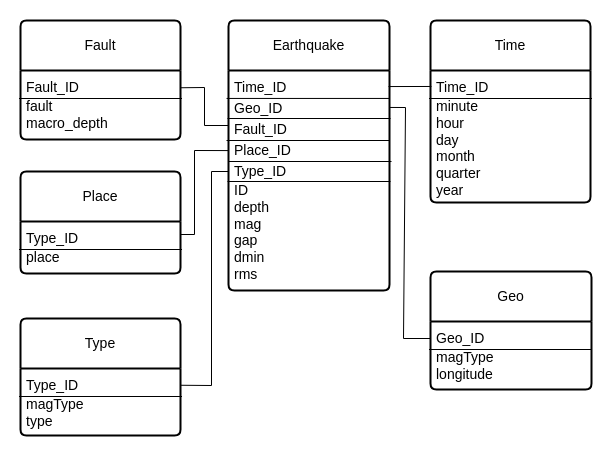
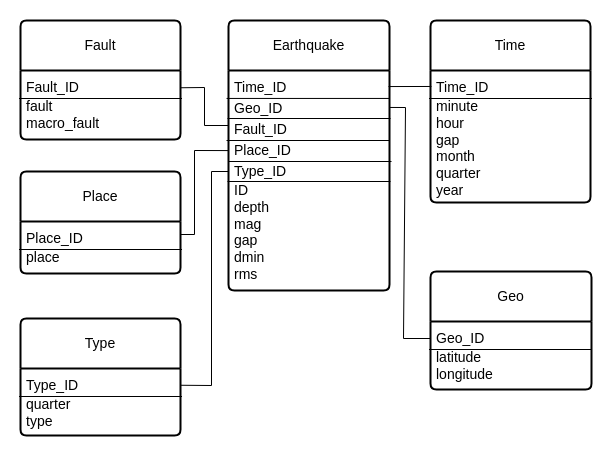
  <mxCell id="0" />
  <mxCell id="1" parent="0" />
  <mxCell id="2" value="Earthquake" style="swimlane;childLayout=stackLayout;horizontal=1;startSize=50;horizontalStack=0;rounded=1;fontSize=14;fontStyle=0;strokeWidth=2;resizeParent=0;resizeLast=1;shadow=0;dashed=0;align=center;arcSize=4;whiteSpace=wrap;html=1;" vertex="1" parent="1"><mxGeometry x="228" y="20" width="161" height="270" as="geometry" /></mxCell>
  <mxCell id="3" value="" style="endArrow=none;html=1;rounded=0;entryX=1;entryY=0.127;entryDx=0;entryDy=0;entryPerimeter=0;exitX=-0.012;exitY=0.127;exitDx=0;exitDy=0;exitPerimeter=0;" edge="1" parent="2" source="7" target="7"><mxGeometry width="50" height="50" relative="1" as="geometry"><mxPoint x="-2" y="78" as="sourcePoint" /><mxPoint x="156" y="78" as="targetPoint" /></mxGeometry></mxCell>
  <mxCell id="4" value="" style="endArrow=none;html=1;rounded=0;entryX=1;entryY=0.127;entryDx=0;entryDy=0;entryPerimeter=0;exitX=-0.012;exitY=0.127;exitDx=0;exitDy=0;exitPerimeter=0;" edge="1" parent="2"><mxGeometry width="50" height="50" relative="1" as="geometry"><mxPoint x="-1" y="98" as="sourcePoint" /><mxPoint x="162" y="98" as="targetPoint" /></mxGeometry></mxCell>
  <mxCell id="5" value="" style="endArrow=none;html=1;rounded=0;entryX=1;entryY=0.127;entryDx=0;entryDy=0;entryPerimeter=0;exitX=-0.012;exitY=0.127;exitDx=0;exitDy=0;exitPerimeter=0;" edge="1" parent="2"><mxGeometry width="50" height="50" relative="1" as="geometry"><mxPoint x="-2" y="120" as="sourcePoint" /><mxPoint x="161" y="120" as="targetPoint" /></mxGeometry></mxCell>
  <mxCell id="6" value="" style="endArrow=none;html=1;rounded=0;entryX=1;entryY=0.127;entryDx=0;entryDy=0;entryPerimeter=0;exitX=-0.012;exitY=0.127;exitDx=0;exitDy=0;exitPerimeter=0;" edge="1" parent="2"><mxGeometry width="50" height="50" relative="1" as="geometry"><mxPoint y="141" as="sourcePoint" /><mxPoint x="163" y="141" as="targetPoint" /></mxGeometry></mxCell>
  <mxCell id="7" value="&lt;div&gt;&lt;font style=&quot;font-size: 14px; line-height: 150%;&quot;&gt;Time_ID&lt;/font&gt;&lt;div&gt;&lt;span style=&quot;font-size: 14px; line-height: 150%;&quot;&gt;Geo_ID&lt;/span&gt;&lt;/div&gt;&lt;div&gt;&lt;span style=&quot;font-size: 14px; line-height: 150%;&quot;&gt;Fault_ID&lt;/span&gt;&lt;/div&gt;&lt;div&gt;&lt;span style=&quot;font-size: 14px; line-height: 150%;&quot;&gt;Place_ID&lt;/span&gt;&lt;/div&gt;&lt;div&gt;&lt;span style=&quot;font-size: 14px; line-height: 150%;&quot;&gt;Type_ID&lt;/span&gt;&lt;/div&gt;&lt;div&gt;&lt;span style=&quot;font-size: 14px; line-height: 120%;&quot;&gt;ID&lt;/span&gt;&lt;/div&gt;&lt;div&gt;&lt;span style=&quot;font-size: 14px; line-height: 120%;&quot;&gt;depth&lt;/span&gt;&lt;/div&gt;&lt;div&gt;&lt;span style=&quot;font-size: 14px; line-height: 120%;&quot;&gt;mag&lt;/span&gt;&lt;/div&gt;&lt;div&gt;&lt;span style=&quot;font-size: 14px; line-height: 120%;&quot;&gt;gap&lt;/span&gt;&lt;/div&gt;&lt;div&gt;&lt;span style=&quot;font-size: 14px; line-height: 120%;&quot;&gt;dmin&lt;/span&gt;&lt;/div&gt;&lt;div&gt;&lt;span style=&quot;font-size: 14px; line-height: 120%;&quot;&gt;rms&lt;/span&gt;&lt;/div&gt;&lt;/div&gt;" style="align=left;strokeColor=none;fillColor=none;spacingLeft=4;spacingRight=4;fontSize=12;verticalAlign=top;resizable=0;rotatable=0;part=1;html=1;whiteSpace=wrap;" vertex="1" parent="2"><mxGeometry y="50" width="161" height="220" as="geometry" /></mxCell>
  <mxCell id="8" value="" style="endArrow=none;html=1;rounded=0;entryX=1;entryY=0.127;entryDx=0;entryDy=0;entryPerimeter=0;exitX=-0.012;exitY=0.127;exitDx=0;exitDy=0;exitPerimeter=0;" edge="1" parent="2"><mxGeometry width="50" height="50" relative="1" as="geometry"><mxPoint x="-1" y="161" as="sourcePoint" /><mxPoint x="162" y="161" as="targetPoint" /></mxGeometry></mxCell>
  <mxCell id="9" value="Time" style="swimlane;childLayout=stackLayout;horizontal=1;startSize=50;horizontalStack=0;rounded=1;fontSize=14;fontStyle=0;strokeWidth=2;resizeParent=0;resizeLast=1;shadow=0;dashed=0;align=center;arcSize=4;whiteSpace=wrap;html=1;" vertex="1" parent="1"><mxGeometry x="430" y="20" width="160" height="182" as="geometry" /></mxCell>
  <mxCell id="10" value="" style="endArrow=none;html=1;rounded=0;entryX=1;entryY=0.127;entryDx=0;entryDy=0;entryPerimeter=0;exitX=-0.012;exitY=0.127;exitDx=0;exitDy=0;exitPerimeter=0;" edge="1" parent="9"><mxGeometry width="50" height="50" relative="1" as="geometry"><mxPoint x="-1.5" y="78" as="sourcePoint" /><mxPoint x="161.5" y="78" as="targetPoint" /></mxGeometry></mxCell>
- <mxCell id="11" value="&lt;div&gt;&lt;font style=&quot;font-size: 14px; line-height: 150%;&quot;&gt;Time_ID&lt;/font&gt;&lt;div&gt;&lt;font style=&quot;font-size: 14px; line-height: 120%;&quot;&gt;minute&lt;/font&gt;&lt;/div&gt;&lt;div&gt;&lt;font style=&quot;font-size: 14px; line-height: 120%;&quot;&gt;hour&lt;/font&gt;&lt;/div&gt;&lt;div&gt;&lt;font style=&quot;font-size: 14px; line-height: 120%;&quot;&gt;day&lt;/font&gt;&lt;/div&gt;&lt;div&gt;&lt;font style=&quot;font-size: 14px; line-height: 120%;&quot;&gt;month&lt;/font&gt;&lt;/div&gt;&lt;div&gt;&lt;font style=&quot;font-size: 14px; line-height: 120%;&quot;&gt;quarter&lt;/font&gt;&lt;/div&gt;&lt;div&gt;&lt;font style=&quot;font-size: 14px; line-height: 120%;&quot;&gt;year&lt;/font&gt;&lt;/div&gt;&lt;/div&gt;" style="align=left;strokeColor=none;fillColor=none;spacingLeft=4;spacingRight=4;fontSize=12;verticalAlign=top;resizable=0;rotatable=0;part=1;html=1;whiteSpace=wrap;" vertex="1" parent="9"><mxGeometry y="50" width="160" height="132" as="geometry" /></mxCell>
+ <mxCell id="11" value="&lt;div&gt;&lt;font style=&quot;font-size: 14px; line-height: 150%;&quot;&gt;Time_ID&lt;/font&gt;&lt;div&gt;&lt;font style=&quot;font-size: 14px; line-height: 120%;&quot;&gt;minute&lt;/font&gt;&lt;/div&gt;&lt;div&gt;&lt;font style=&quot;font-size: 14px; line-height: 120%;&quot;&gt;hour&lt;/font&gt;&lt;/div&gt;&lt;div&gt;&lt;font style=&quot;font-size: 14px; line-height: 120%;&quot;&gt;gap&lt;/font&gt;&lt;/div&gt;&lt;div&gt;&lt;font style=&quot;font-size: 14px; line-height: 120%;&quot;&gt;month&lt;/font&gt;&lt;/div&gt;&lt;div&gt;&lt;font style=&quot;font-size: 14px; line-height: 120%;&quot;&gt;quarter&lt;/font&gt;&lt;/div&gt;&lt;div&gt;&lt;font style=&quot;font-size: 14px; line-height: 120%;&quot;&gt;year&lt;/font&gt;&lt;/div&gt;&lt;/div&gt;" style="align=left;strokeColor=none;fillColor=none;spacingLeft=4;spacingRight=4;fontSize=12;verticalAlign=top;resizable=0;rotatable=0;part=1;html=1;whiteSpace=wrap;" vertex="1" parent="9"><mxGeometry y="50" width="160" height="132" as="geometry" /></mxCell>
  <mxCell id="12" value="Geo" style="swimlane;childLayout=stackLayout;horizontal=1;startSize=50;horizontalStack=0;rounded=1;fontSize=14;fontStyle=0;strokeWidth=2;resizeParent=0;resizeLast=1;shadow=0;dashed=0;align=center;arcSize=4;whiteSpace=wrap;html=1;" vertex="1" parent="1"><mxGeometry x="430" y="271" width="161" height="118" as="geometry" /></mxCell>
  <mxCell id="13" value="" style="endArrow=none;html=1;rounded=0;entryX=1;entryY=0.127;entryDx=0;entryDy=0;entryPerimeter=0;exitX=-0.012;exitY=0.127;exitDx=0;exitDy=0;exitPerimeter=0;" edge="1" parent="12"><mxGeometry width="50" height="50" relative="1" as="geometry"><mxPoint x="-1.5" y="78" as="sourcePoint" /><mxPoint x="161.5" y="78" as="targetPoint" /></mxGeometry></mxCell>
- <mxCell id="14" value="&lt;div&gt;&lt;font style=&quot;font-size: 14px; line-height: 150%;&quot;&gt;Geo_ID&lt;/font&gt;&lt;div&gt;&lt;span style=&quot;font-size: 14px;&quot;&gt;magType&lt;/span&gt;&lt;/div&gt;&lt;/div&gt;&lt;div&gt;&lt;span style=&quot;font-size: 14px;&quot;&gt;longitude&lt;/span&gt;&lt;/div&gt;" style="align=left;strokeColor=none;fillColor=none;spacingLeft=4;spacingRight=4;fontSize=12;verticalAlign=top;resizable=0;rotatable=0;part=1;html=1;whiteSpace=wrap;" vertex="1" parent="12"><mxGeometry y="50" width="161" height="68" as="geometry" /></mxCell>
+ <mxCell id="14" value="&lt;div&gt;&lt;font style=&quot;font-size: 14px; line-height: 150%;&quot;&gt;Geo_ID&lt;/font&gt;&lt;div&gt;&lt;span style=&quot;font-size: 14px;&quot;&gt;latitude&lt;/span&gt;&lt;/div&gt;&lt;/div&gt;&lt;div&gt;&lt;span style=&quot;font-size: 14px;&quot;&gt;longitude&lt;/span&gt;&lt;/div&gt;" style="align=left;strokeColor=none;fillColor=none;spacingLeft=4;spacingRight=4;fontSize=12;verticalAlign=top;resizable=0;rotatable=0;part=1;html=1;whiteSpace=wrap;" vertex="1" parent="12"><mxGeometry y="50" width="161" height="68" as="geometry" /></mxCell>
  <mxCell id="15" value="Fault" style="swimlane;childLayout=stackLayout;horizontal=1;startSize=50;horizontalStack=0;rounded=1;fontSize=14;fontStyle=0;strokeWidth=2;resizeParent=0;resizeLast=1;shadow=0;dashed=0;align=center;arcSize=4;whiteSpace=wrap;html=1;" vertex="1" parent="1"><mxGeometry x="20" y="20" width="160" height="119" as="geometry" /></mxCell>
  <mxCell id="16" value="" style="endArrow=none;html=1;rounded=0;entryX=1;entryY=0.127;entryDx=0;entryDy=0;entryPerimeter=0;exitX=-0.012;exitY=0.127;exitDx=0;exitDy=0;exitPerimeter=0;" edge="1" parent="15"><mxGeometry width="50" height="50" relative="1" as="geometry"><mxPoint x="-1.5" y="78" as="sourcePoint" /><mxPoint x="161.5" y="78" as="targetPoint" /></mxGeometry></mxCell>
- <mxCell id="17" value="&lt;div&gt;&lt;font style=&quot;font-size: 14px; line-height: 150%;&quot;&gt;Fault_ID&lt;/font&gt;&lt;div&gt;&lt;span style=&quot;font-size: 14px;&quot;&gt;fault&lt;/span&gt;&lt;/div&gt;&lt;/div&gt;&lt;div&gt;&lt;span style=&quot;font-size: 14px;&quot;&gt;macro_depth&lt;/span&gt;&lt;/div&gt;" style="align=left;strokeColor=none;fillColor=none;spacingLeft=4;spacingRight=4;fontSize=12;verticalAlign=top;resizable=0;rotatable=0;part=1;html=1;whiteSpace=wrap;" vertex="1" parent="15"><mxGeometry y="50" width="160" height="69" as="geometry" /></mxCell>
+ <mxCell id="17" value="&lt;div&gt;&lt;font style=&quot;font-size: 14px; line-height: 150%;&quot;&gt;Fault_ID&lt;/font&gt;&lt;div&gt;&lt;span style=&quot;font-size: 14px;&quot;&gt;fault&lt;/span&gt;&lt;/div&gt;&lt;/div&gt;&lt;div&gt;&lt;span style=&quot;font-size: 14px;&quot;&gt;macro_fault&lt;/span&gt;&lt;/div&gt;" style="align=left;strokeColor=none;fillColor=none;spacingLeft=4;spacingRight=4;fontSize=12;verticalAlign=top;resizable=0;rotatable=0;part=1;html=1;whiteSpace=wrap;" vertex="1" parent="15"><mxGeometry y="50" width="160" height="69" as="geometry" /></mxCell>
  <mxCell id="18" value="Type" style="swimlane;childLayout=stackLayout;horizontal=1;startSize=50;horizontalStack=0;rounded=1;fontSize=14;fontStyle=0;strokeWidth=2;resizeParent=0;resizeLast=1;shadow=0;dashed=0;align=center;arcSize=4;whiteSpace=wrap;html=1;" vertex="1" parent="1"><mxGeometry x="20" y="318" width="160" height="117" as="geometry" /></mxCell>
  <mxCell id="19" value="" style="endArrow=none;html=1;rounded=0;entryX=1;entryY=0.127;entryDx=0;entryDy=0;entryPerimeter=0;exitX=-0.012;exitY=0.127;exitDx=0;exitDy=0;exitPerimeter=0;" edge="1" parent="18"><mxGeometry width="50" height="50" relative="1" as="geometry"><mxPoint x="-1.5" y="78" as="sourcePoint" /><mxPoint x="161.5" y="78" as="targetPoint" /></mxGeometry></mxCell>
- <mxCell id="20" value="&lt;div&gt;&lt;font style=&quot;font-size: 14px; line-height: 150%;&quot;&gt;Type_ID&lt;/font&gt;&lt;div&gt;&lt;span style=&quot;font-size: 14px;&quot;&gt;magType&lt;/span&gt;&lt;/div&gt;&lt;/div&gt;&lt;div&gt;&lt;span style=&quot;font-size: 14px;&quot;&gt;type&lt;/span&gt;&lt;/div&gt;" style="align=left;strokeColor=none;fillColor=none;spacingLeft=4;spacingRight=4;fontSize=12;verticalAlign=top;resizable=0;rotatable=0;part=1;html=1;whiteSpace=wrap;" vertex="1" parent="18"><mxGeometry y="50" width="160" height="67" as="geometry" /></mxCell>
+ <mxCell id="20" value="&lt;div&gt;&lt;font style=&quot;font-size: 14px; line-height: 150%;&quot;&gt;Type_ID&lt;/font&gt;&lt;div&gt;&lt;span style=&quot;font-size: 14px;&quot;&gt;quarter&lt;/span&gt;&lt;/div&gt;&lt;/div&gt;&lt;div&gt;&lt;span style=&quot;font-size: 14px;&quot;&gt;type&lt;/span&gt;&lt;/div&gt;" style="align=left;strokeColor=none;fillColor=none;spacingLeft=4;spacingRight=4;fontSize=12;verticalAlign=top;resizable=0;rotatable=0;part=1;html=1;whiteSpace=wrap;" vertex="1" parent="18"><mxGeometry y="50" width="160" height="67" as="geometry" /></mxCell>
  <mxCell id="21" value="Place" style="swimlane;childLayout=stackLayout;horizontal=1;startSize=50;horizontalStack=0;rounded=1;fontSize=14;fontStyle=0;strokeWidth=2;resizeParent=0;resizeLast=1;shadow=0;dashed=0;align=center;arcSize=4;whiteSpace=wrap;html=1;" vertex="1" parent="1"><mxGeometry x="20" y="171" width="160" height="102" as="geometry" /></mxCell>
  <mxCell id="22" value="" style="endArrow=none;html=1;rounded=0;entryX=1;entryY=0.127;entryDx=0;entryDy=0;entryPerimeter=0;exitX=-0.012;exitY=0.127;exitDx=0;exitDy=0;exitPerimeter=0;" edge="1" parent="21"><mxGeometry width="50" height="50" relative="1" as="geometry"><mxPoint x="-1.5" y="78" as="sourcePoint" /><mxPoint x="161.5" y="78" as="targetPoint" /></mxGeometry></mxCell>
- <mxCell id="23" value="&lt;div&gt;&lt;font style=&quot;font-size: 14px; line-height: 150%;&quot;&gt;Type_ID&lt;/font&gt;&lt;div&gt;&lt;span style=&quot;font-size: 14px;&quot;&gt;place&lt;/span&gt;&lt;/div&gt;&lt;/div&gt;" style="align=left;strokeColor=none;fillColor=none;spacingLeft=4;spacingRight=4;fontSize=12;verticalAlign=top;resizable=0;rotatable=0;part=1;html=1;whiteSpace=wrap;" vertex="1" parent="21"><mxGeometry y="50" width="160" height="52" as="geometry" /></mxCell>
+ <mxCell id="23" value="&lt;div&gt;&lt;font style=&quot;font-size: 14px; line-height: 150%;&quot;&gt;Place_ID&lt;/font&gt;&lt;div&gt;&lt;span style=&quot;font-size: 14px;&quot;&gt;place&lt;/span&gt;&lt;/div&gt;&lt;/div&gt;" style="align=left;strokeColor=none;fillColor=none;spacingLeft=4;spacingRight=4;fontSize=12;verticalAlign=top;resizable=0;rotatable=0;part=1;html=1;whiteSpace=wrap;" vertex="1" parent="21"><mxGeometry y="50" width="160" height="52" as="geometry" /></mxCell>
  <mxCell id="24" value="" style="endArrow=none;html=1;rounded=0;entryX=0.006;entryY=0.121;entryDx=0;entryDy=0;entryPerimeter=0;exitX=0.994;exitY=0.073;exitDx=0;exitDy=0;exitPerimeter=0;" edge="1" parent="1" source="7" target="11"><mxGeometry width="50" height="50" relative="1" as="geometry"><mxPoint x="241" y="279" as="sourcePoint" /><mxPoint x="291" y="229" as="targetPoint" /></mxGeometry></mxCell>
  <mxCell id="25" value="" style="endArrow=none;html=1;rounded=0;exitX=1;exitY=0.168;exitDx=0;exitDy=0;exitPerimeter=0;entryX=0;entryY=0.25;entryDx=0;entryDy=0;" edge="1" parent="1" source="7" target="14"><mxGeometry width="50" height="50" relative="1" as="geometry"><mxPoint x="421" y="186" as="sourcePoint" /><mxPoint x="409" y="335" as="targetPoint" /><Array as="points"><mxPoint x="405" y="107" /><mxPoint x="403" y="338" /></Array></mxGeometry></mxCell>
  <mxCell id="26" value="" style="endArrow=none;html=1;rounded=0;entryX=0;entryY=0.25;entryDx=0;entryDy=0;exitX=1;exitY=0.25;exitDx=0;exitDy=0;" edge="1" parent="1" source="17" target="7"><mxGeometry width="50" height="50" relative="1" as="geometry"><mxPoint x="194" y="276" as="sourcePoint" /><mxPoint x="237" y="276" as="targetPoint" /><Array as="points"><mxPoint x="204" y="87" /><mxPoint x="204" y="125" /></Array></mxGeometry></mxCell>
  <mxCell id="27" value="" style="endArrow=none;html=1;rounded=0;entryX=0;entryY=0.364;entryDx=0;entryDy=0;entryPerimeter=0;exitX=1;exitY=0.25;exitDx=0;exitDy=0;" edge="1" parent="1" source="23" target="7"><mxGeometry width="50" height="50" relative="1" as="geometry"><mxPoint x="105" y="374" as="sourcePoint" /><mxPoint x="148" y="374" as="targetPoint" /><Array as="points"><mxPoint x="194" y="234" /><mxPoint x="194" y="150" /></Array></mxGeometry></mxCell>
  <mxCell id="28" value="" style="endArrow=none;html=1;rounded=0;entryX=0;entryY=0.364;entryDx=0;entryDy=0;entryPerimeter=0;exitX=1;exitY=0.25;exitDx=0;exitDy=0;" edge="1" parent="1" source="20"><mxGeometry width="50" height="50" relative="1" as="geometry"><mxPoint x="134" y="255" as="sourcePoint" /><mxPoint x="228" y="171" as="targetPoint" /><Array as="points"><mxPoint x="211" y="385" /><mxPoint x="211" y="171" /></Array></mxGeometry></mxCell>
